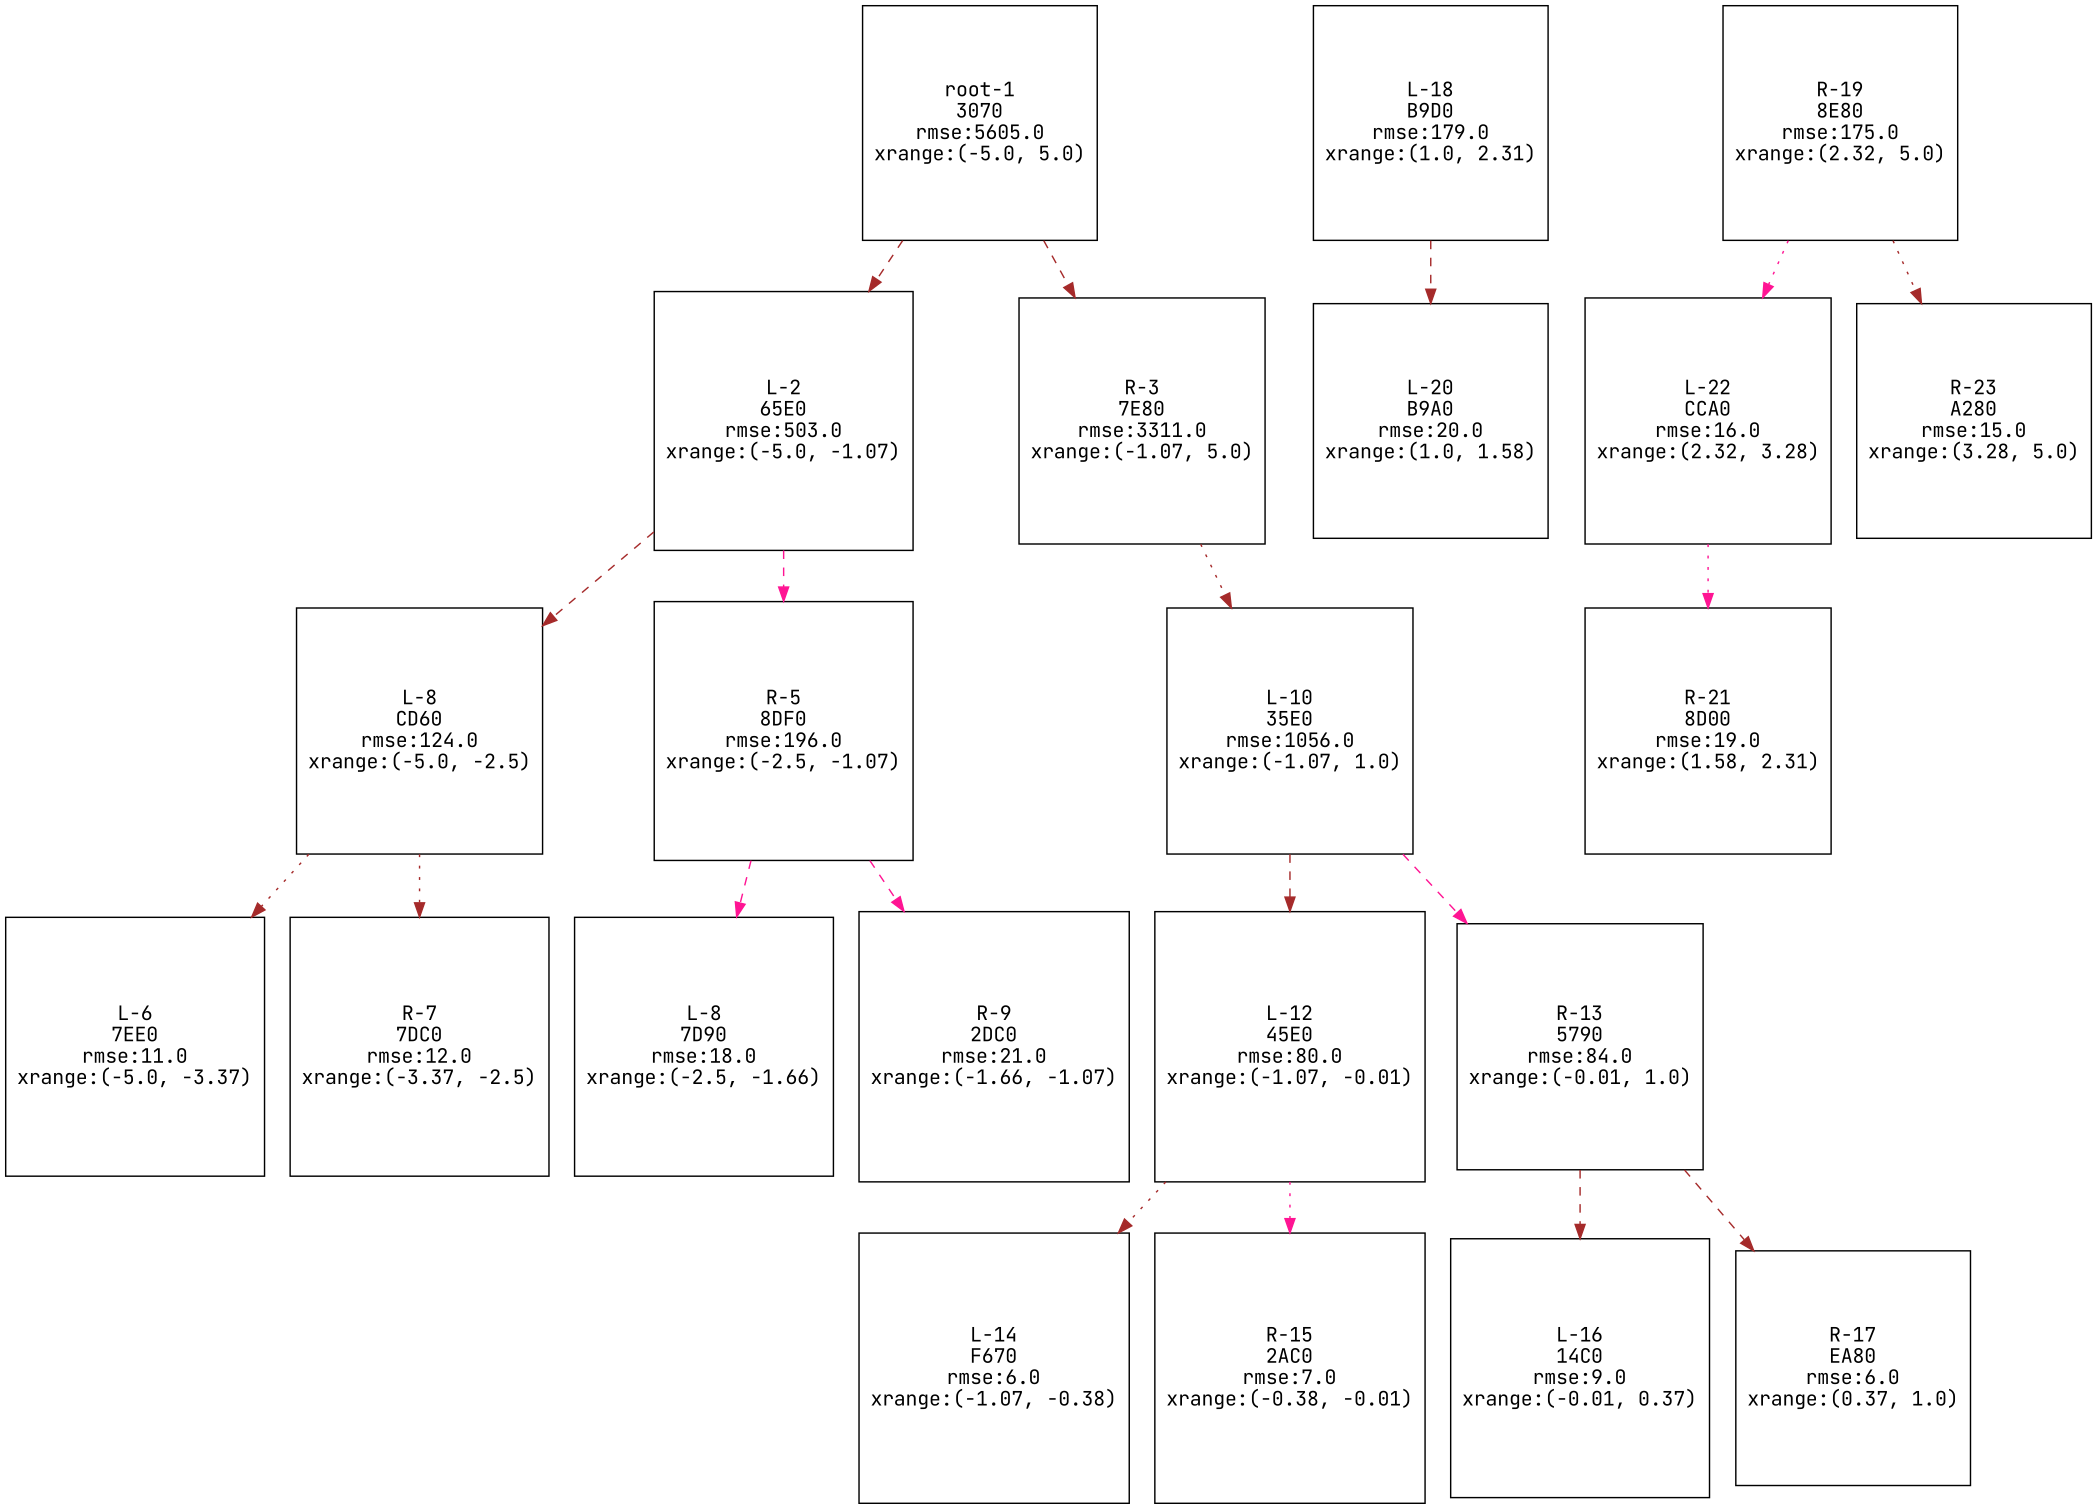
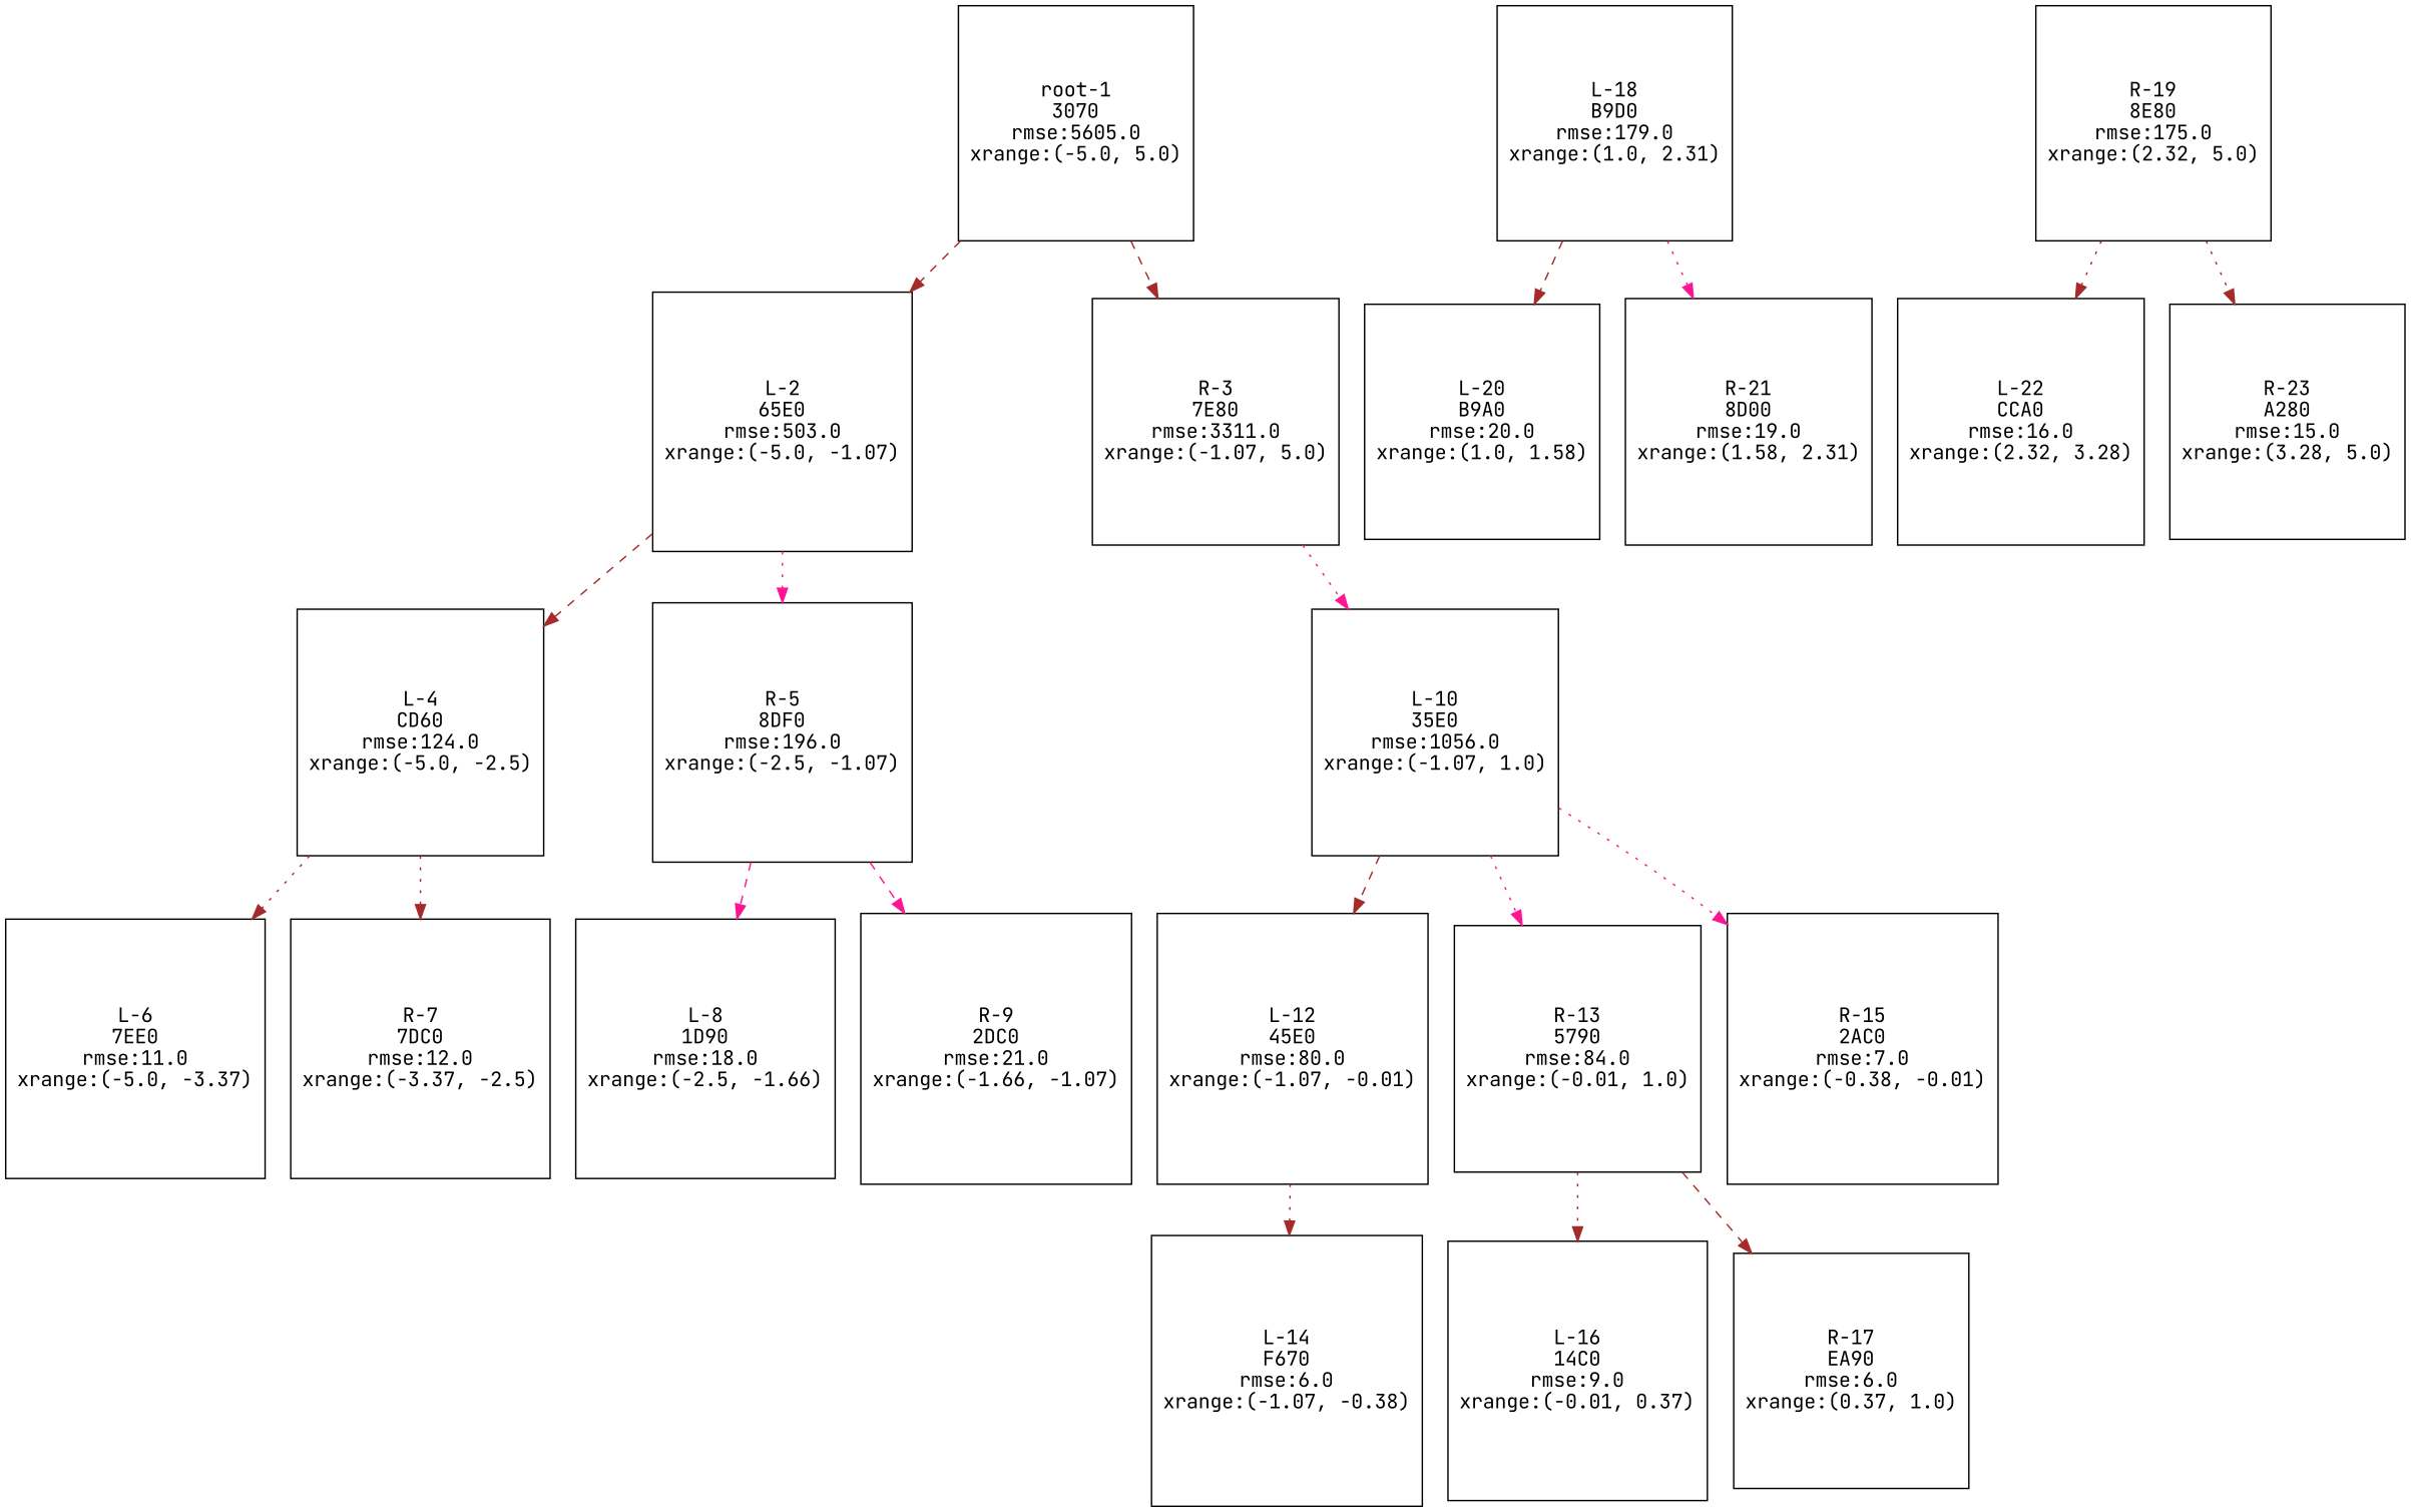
  digraph {
    fontname="JetBrains Mono"
    node [fontname="JetBrains Mono" shape=square]
    edge [color=brown fontname="JetBrains Mono" style=dotted]
    n1 [label="root-1\n3070\nrmse:5605.0\nxrange:(-5.0, 5.0)"]
    n2 [label="L-2\n65E0\nrmse:503.0\nxrange:(-5.0, -1.07)"]
    n3 [label="R-3\n7E80\nrmse:3311.0\nxrange:(-1.07, 5.0)"]
-   n4 [label="L-8\nCD60\nrmse:124.0\nxrange:(-5.0, -2.5)"]
+   n4 [label="L-4\nCD60\nrmse:124.0\nxrange:(-5.0, -2.5)"]
    n5 [label="R-5\n8DF0\nrmse:196.0\nxrange:(-2.5, -1.07)"]
    n6 [label="L-10\n35E0\nrmse:1056.0\nxrange:(-1.07, 1.0)"]
    n7 [label="L-6\n7EE0\nrmse:11.0\nxrange:(-5.0, -3.37)"]
    n8 [label="R-7\n7DC0\nrmse:12.0\nxrange:(-3.37, -2.5)"]
-   n9 [label="L-8\n7D90\nrmse:18.0\nxrange:(-2.5, -1.66)"]
+   n9 [label="L-8\n1D90\nrmse:18.0\nxrange:(-2.5, -1.66)"]
    n10 [label="R-9\n2DC0\nrmse:21.0\nxrange:(-1.66, -1.07)"]
    n11 [label="L-12\n45E0\nrmse:80.0\nxrange:(-1.07, -0.01)"]
    n12 [label="R-13\n5790\nrmse:84.0\nxrange:(-0.01, 1.0)"]
    n13 [label="L-14\nF670\nrmse:6.0\nxrange:(-1.07, -0.38)"]
    n14 [label="R-15\n2AC0\nrmse:7.0\nxrange:(-0.38, -0.01)"]
    n15 [label="L-16\n14C0\nrmse:9.0\nxrange:(-0.01, 0.37)"]
-   n16 [label="R-17\nEA80\nrmse:6.0\nxrange:(0.37, 1.0)"]
+   n16 [label="R-17\nEA90\nrmse:6.0\nxrange:(0.37, 1.0)"]
    n17 [label="L-18\nB9D0\nrmse:179.0\nxrange:(1.0, 2.31)"]
    n18 [label="L-20\nB9A0\nrmse:20.0\nxrange:(1.0, 1.58)"]
    n19 [label="R-21\n8D00\nrmse:19.0\nxrange:(1.58, 2.31)"]
    n20 [label="R-19\n8E80\nrmse:175.0\nxrange:(2.32, 5.0)"]
    n21 [label="L-22\nCCA0\nrmse:16.0\nxrange:(2.32, 3.28)"]
    n22 [label="R-23\nA280\nrmse:15.0\nxrange:(3.28, 5.0)"]
    n1 -> n2 [style=dashed]
    n1 -> n3 [style=dashed]
    n2 -> n4 [style=dashed]
-   n2 -> n5 [color=deeppink style=dashed]
-   n3 -> n6
+   n2 -> n5 [color=deeppink]
+   n3 -> n6 [color=deeppink]
    n4 -> n7
    n4 -> n8
    n5 -> n9 [color=deeppink style=dashed]
    n5 -> n10 [color=deeppink style=dashed]
    n6 -> n11 [style=dashed]
-   n6 -> n12 [color=deeppink style=dashed]
+   n6 -> n12 [color=deeppink]
    n11 -> n13
-   n11 -> n14 [color=deeppink]
-   n12 -> n15 [style=dashed]
+   n6 -> n14 [color=deeppink]
+   n12 -> n15
    n12 -> n16 [style=dashed]
    n17 -> n18 [style=dashed]
-   n21 -> n19 [color=deeppink]
-   n20 -> n21 [color=deeppink]
+   n17 -> n19 [color=deeppink]
+   n20 -> n21
    n20 -> n22
  }
